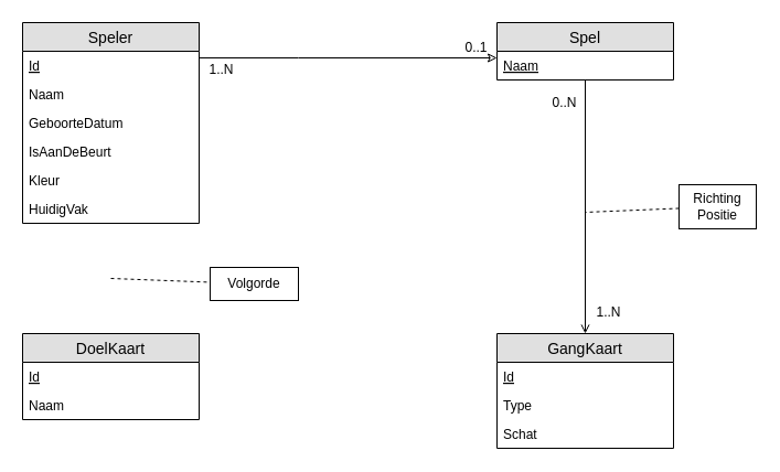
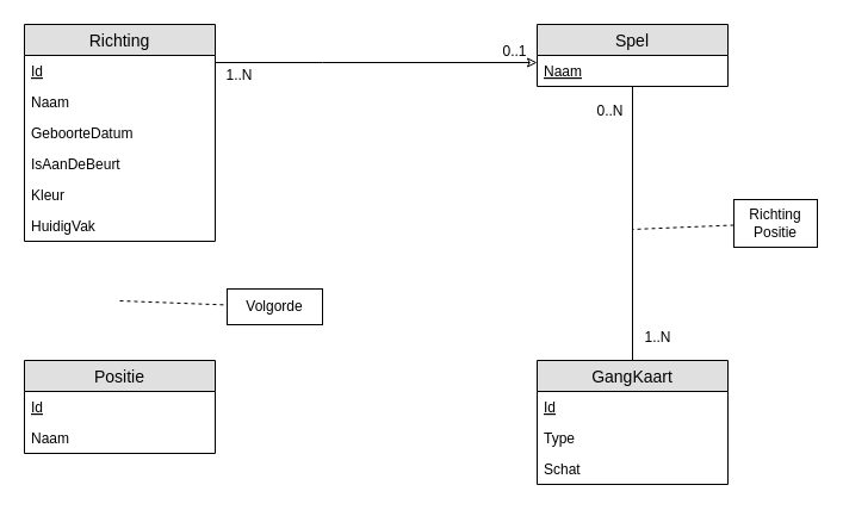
  <mxCell id="0" />
  <mxCell id="1" parent="0" />
- <mxCell id="2" value="DoelKaart" style="swimlane;fontStyle=0;childLayout=stackLayout;horizontal=1;startSize=26;fillColor=#e0e0e0;horizontalStack=0;resizeParent=1;resizeParentMax=0;resizeLast=0;collapsible=1;marginBottom=0;swimlaneFillColor=#ffffff;align=center;fontSize=14;" vertex="1" parent="1"><mxGeometry x="20" y="302" width="160" height="78" as="geometry" /></mxCell>
+ <mxCell id="2" value="Positie" style="swimlane;fontStyle=0;childLayout=stackLayout;horizontal=1;startSize=26;fillColor=#e0e0e0;horizontalStack=0;resizeParent=1;resizeParentMax=0;resizeLast=0;collapsible=1;marginBottom=0;swimlaneFillColor=#ffffff;align=center;fontSize=14;" vertex="1" parent="1"><mxGeometry x="20" y="302" width="160" height="78" as="geometry" /></mxCell>
  <mxCell id="3" value="Id" style="text;strokeColor=none;fillColor=none;spacingLeft=4;spacingRight=4;overflow=hidden;rotatable=0;points=[[0,0.5],[1,0.5]];portConstraint=eastwest;fontSize=12;fontStyle=4" vertex="1" parent="2"><mxGeometry y="26" width="160" height="26" as="geometry" /></mxCell>
  <mxCell id="4" value="Naam" style="text;strokeColor=none;fillColor=none;spacingLeft=4;spacingRight=4;overflow=hidden;rotatable=0;points=[[0,0.5],[1,0.5]];portConstraint=eastwest;fontSize=12;" vertex="1" parent="2"><mxGeometry y="52" width="160" height="26" as="geometry" /></mxCell>
  <mxCell id="5" value="" style="edgeStyle=orthogonalEdgeStyle;rounded=0;orthogonalLoop=1;jettySize=auto;html=1;endArrow=classic;endFill=0;strokeColor=#000000;" edge="1" parent="1" source="8" target="18"><mxGeometry relative="1" as="geometry"><Array as="points"><mxPoint x="270" y="52" /><mxPoint x="270" y="52" /></Array></mxGeometry></mxCell>
  <mxCell id="6" value="0..1" style="text;html=1;align=center;verticalAlign=middle;resizable=0;points=[];;labelBackgroundColor=#ffffff;" vertex="1" connectable="0" parent="5"><mxGeometry x="0.8" y="-5" relative="1" as="geometry"><mxPoint x="7" y="-15" as="offset" /></mxGeometry></mxCell>
  <mxCell id="7" value="1..N" style="text;html=1;align=center;verticalAlign=middle;resizable=0;points=[];;labelBackgroundColor=#ffffff;" vertex="1" connectable="0" parent="5"><mxGeometry x="-0.333" y="-68" relative="1" as="geometry"><mxPoint x="-70.5" y="-58" as="offset" /></mxGeometry></mxCell>
- <mxCell id="8" value="Speler" style="swimlane;fontStyle=0;childLayout=stackLayout;horizontal=1;startSize=26;fillColor=#e0e0e0;horizontalStack=0;resizeParent=1;resizeParentMax=0;resizeLast=0;collapsible=1;marginBottom=0;swimlaneFillColor=#ffffff;align=center;fontSize=14;" vertex="1" parent="1"><mxGeometry x="20" y="20" width="160" height="182" as="geometry" /></mxCell>
+ <mxCell id="8" value="Richting" style="swimlane;fontStyle=0;childLayout=stackLayout;horizontal=1;startSize=26;fillColor=#e0e0e0;horizontalStack=0;resizeParent=1;resizeParentMax=0;resizeLast=0;collapsible=1;marginBottom=0;swimlaneFillColor=#ffffff;align=center;fontSize=14;" vertex="1" parent="1"><mxGeometry x="20" y="20" width="160" height="182" as="geometry" /></mxCell>
  <mxCell id="9" value="Id" style="text;strokeColor=none;fillColor=none;spacingLeft=4;spacingRight=4;overflow=hidden;rotatable=0;points=[[0,0.5],[1,0.5]];portConstraint=eastwest;fontSize=12;fontStyle=4" vertex="1" parent="8"><mxGeometry y="26" width="160" height="26" as="geometry" /></mxCell>
  <mxCell id="10" value="Naam" style="text;strokeColor=none;fillColor=none;spacingLeft=4;spacingRight=4;overflow=hidden;rotatable=0;points=[[0,0.5],[1,0.5]];portConstraint=eastwest;fontSize=12;" vertex="1" parent="8"><mxGeometry y="52" width="160" height="26" as="geometry" /></mxCell>
  <mxCell id="11" value="GeboorteDatum" style="text;strokeColor=none;fillColor=none;spacingLeft=4;spacingRight=4;overflow=hidden;rotatable=0;points=[[0,0.5],[1,0.5]];portConstraint=eastwest;fontSize=12;" vertex="1" parent="8"><mxGeometry y="78" width="160" height="26" as="geometry" /></mxCell>
  <mxCell id="12" value="IsAanDeBeurt" style="text;strokeColor=none;fillColor=none;spacingLeft=4;spacingRight=4;overflow=hidden;rotatable=0;points=[[0,0.5],[1,0.5]];portConstraint=eastwest;fontSize=12;" vertex="1" parent="8"><mxGeometry y="104" width="160" height="26" as="geometry" /></mxCell>
  <mxCell id="13" value="Kleur" style="text;strokeColor=none;fillColor=none;spacingLeft=4;spacingRight=4;overflow=hidden;rotatable=0;points=[[0,0.5],[1,0.5]];portConstraint=eastwest;fontSize=12;" vertex="1" parent="8"><mxGeometry y="130" width="160" height="26" as="geometry" /></mxCell>
  <mxCell id="14" value="HuidigVak" style="text;strokeColor=none;fillColor=none;spacingLeft=4;spacingRight=4;overflow=hidden;rotatable=0;points=[[0,0.5],[1,0.5]];portConstraint=eastwest;fontSize=12;" vertex="1" parent="8"><mxGeometry y="156" width="160" height="26" as="geometry" /></mxCell>
- <mxCell id="15" style="edgeStyle=orthogonalEdgeStyle;rounded=0;orthogonalLoop=1;jettySize=auto;html=1;endArrow=open;endFill=0;strokeColor=#000000;" edge="1" parent="1" source="18" target="20"><mxGeometry relative="1" as="geometry" /></mxCell>
+ <mxCell id="15" style="edgeStyle=orthogonalEdgeStyle;rounded=0;orthogonalLoop=1;jettySize=auto;html=1;endArrow=none;endFill=0;strokeColor=#000000;" edge="1" parent="1" source="18" target="20"><mxGeometry relative="1" as="geometry" /></mxCell>
  <mxCell id="16" value="0..N" style="text;html=1;align=center;verticalAlign=middle;resizable=0;points=[];;labelBackgroundColor=#ffffff;" vertex="1" connectable="0" parent="15"><mxGeometry x="-0.828" relative="1" as="geometry"><mxPoint x="-20" as="offset" /></mxGeometry></mxCell>
  <mxCell id="17" value="1..N" style="text;html=1;align=center;verticalAlign=middle;resizable=0;points=[];;labelBackgroundColor=#ffffff;" vertex="1" connectable="0" parent="15"><mxGeometry x="0.833" y="-2" relative="1" as="geometry"><mxPoint x="22" y="-1" as="offset" /></mxGeometry></mxCell>
  <mxCell id="18" value="Spel" style="swimlane;fontStyle=0;childLayout=stackLayout;horizontal=1;startSize=26;fillColor=#e0e0e0;horizontalStack=0;resizeParent=1;resizeParentMax=0;resizeLast=0;collapsible=1;marginBottom=0;swimlaneFillColor=#ffffff;align=center;fontSize=14;" vertex="1" parent="1"><mxGeometry x="450" y="20" width="160" height="52" as="geometry" /></mxCell>
  <mxCell id="19" value="Naam" style="text;strokeColor=none;fillColor=none;spacingLeft=4;spacingRight=4;overflow=hidden;rotatable=0;points=[[0,0.5],[1,0.5]];portConstraint=eastwest;fontSize=12;fontStyle=4" vertex="1" parent="18"><mxGeometry y="26" width="160" height="26" as="geometry" /></mxCell>
  <mxCell id="20" value="GangKaart" style="swimlane;fontStyle=0;childLayout=stackLayout;horizontal=1;startSize=26;fillColor=#e0e0e0;horizontalStack=0;resizeParent=1;resizeParentMax=0;resizeLast=0;collapsible=1;marginBottom=0;swimlaneFillColor=#ffffff;align=center;fontSize=14;" vertex="1" parent="1"><mxGeometry x="450" y="302" width="160" height="104" as="geometry" /></mxCell>
  <mxCell id="21" value="Id" style="text;strokeColor=none;fillColor=none;spacingLeft=4;spacingRight=4;overflow=hidden;rotatable=0;points=[[0,0.5],[1,0.5]];portConstraint=eastwest;fontSize=12;fontStyle=4" vertex="1" parent="20"><mxGeometry y="26" width="160" height="26" as="geometry" /></mxCell>
  <mxCell id="22" value="Type" style="text;strokeColor=none;fillColor=none;spacingLeft=4;spacingRight=4;overflow=hidden;rotatable=0;points=[[0,0.5],[1,0.5]];portConstraint=eastwest;fontSize=12;" vertex="1" parent="20"><mxGeometry y="52" width="160" height="26" as="geometry" /></mxCell>
  <mxCell id="23" value="Schat" style="text;strokeColor=none;fillColor=none;spacingLeft=4;spacingRight=4;overflow=hidden;rotatable=0;points=[[0,0.5],[1,0.5]];portConstraint=eastwest;fontSize=12;" vertex="1" parent="20"><mxGeometry y="78" width="160" height="26" as="geometry" /></mxCell>
  <mxCell id="24" value="" style="endArrow=none;dashed=1;html=1;strokeColor=#000000;" edge="1" parent="1" source="25"><mxGeometry width="50" height="50" relative="1" as="geometry"><mxPoint x="600" y="192" as="sourcePoint" /><mxPoint x="530" y="192" as="targetPoint" /></mxGeometry></mxCell>
  <mxCell id="25" value="Richting&lt;br&gt;Positie" style="rounded=0;whiteSpace=wrap;html=1;align=center;" vertex="1" parent="1"><mxGeometry x="615" y="167" width="70" height="40" as="geometry" /></mxCell>
  <mxCell id="26" value="" style="endArrow=none;dashed=1;html=1;strokeColor=#000000;" edge="1" parent="1" target="27"><mxGeometry width="50" height="50" relative="1" as="geometry"><mxPoint x="100" y="252" as="sourcePoint" /><mxPoint x="200" y="252" as="targetPoint" /></mxGeometry></mxCell>
  <mxCell id="27" value="Volgorde" style="rounded=0;whiteSpace=wrap;html=1;align=center;" vertex="1" parent="1"><mxGeometry x="190" y="242" width="80" height="30" as="geometry" /></mxCell>
